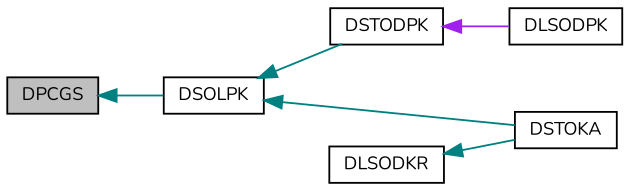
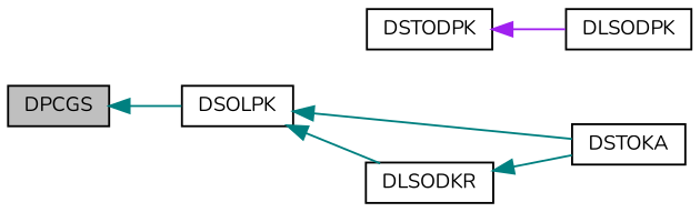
  digraph {
    fontname=Nunito
    rankdir=LR
    node [color=black fillcolor=white fontname=Nunito fontsize=10 shape=record style=filled]
    edge [color=teal dir=back fontname=Nunito fontsize=10 labelfontname=Helvetica labelfontsize=10 style=solid]
    n1 [fillcolor=grey75 fontcolor=black height=0.2 label=DPCGS width=0.4]
    n2 [height=0.2 label=DSOLPK width=0.4]
    n3 [height=0.2 label=DSTODPK width=0.4]
    n4 [height=0.2 label=DSTOKA width=0.4]
    n5 [height=0.2 label=DLSODPK width=0.4]
    n6 [height=0.2 label=DLSODKR width=0.4]
    n1 -> n2
-   n2 -> n3
+   n2 -> n6
    n2 -> n4
    n3 -> n5 [color=purple]
    n6 -> n4
  }
